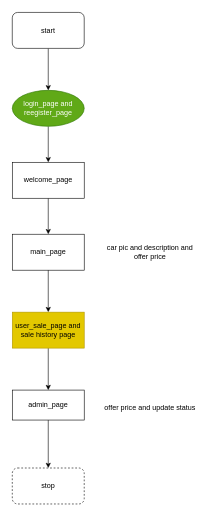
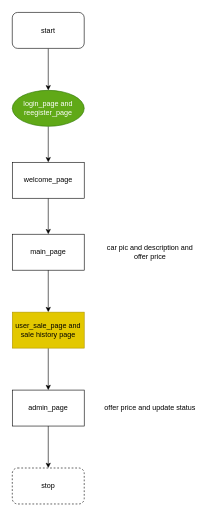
  <mxCell id="0" />
  <mxCell id="1" parent="0" />
  <mxCell id="2" value="" style="edgeStyle=none;html=1;" parent="1" source="3" target="5" edge="1"><mxGeometry relative="1" as="geometry" /></mxCell>
  <mxCell id="3" value="start" style="rounded=1;whiteSpace=wrap;html=1;" parent="1" vertex="1"><mxGeometry x="20" y="20" width="120" height="60" as="geometry" /></mxCell>
  <mxCell id="4" value="" style="edgeStyle=none;html=1;" parent="1" source="5" target="16" edge="1"><mxGeometry relative="1" as="geometry" /></mxCell>
  <mxCell id="5" value="login_page and reegister_page" style="ellipse;whiteSpace=wrap;html=1;fillColor=#60a917;fontColor=#ffffff;strokeColor=#2D7600;" parent="1" vertex="1"><mxGeometry x="20" y="150" width="120" height="60" as="geometry" /></mxCell>
  <mxCell id="6" value="" style="edgeStyle=none;html=1;" parent="1" target="10" edge="1"><mxGeometry relative="1" as="geometry"><mxPoint x="80" y="420" as="sourcePoint" /></mxGeometry></mxCell>
  <mxCell id="7" value="main_page" style="rounded=0;whiteSpace=wrap;html=1;" parent="1" vertex="1"><mxGeometry x="20" y="390" width="120" height="60" as="geometry" /></mxCell>
  <mxCell id="8" value="car pic and description and offer price" style="text;html=1;strokeColor=none;fillColor=none;align=center;verticalAlign=middle;whiteSpace=wrap;rounded=0;" parent="1" vertex="1"><mxGeometry x="165" y="405" width="170" height="30" as="geometry" /></mxCell>
  <mxCell id="9" value="" style="edgeStyle=none;html=1;" parent="1" source="10" target="12" edge="1"><mxGeometry relative="1" as="geometry" /></mxCell>
  <mxCell id="10" value="user_sale_page and sale history page" style="rounded=0;whiteSpace=wrap;html=1;fillColor=#e3c800;fontColor=#000000;strokeColor=#B09500;" parent="1" vertex="1"><mxGeometry x="20" y="520" width="120" height="60" as="geometry" /></mxCell>
  <mxCell id="11" value="" style="edgeStyle=none;html=1;" parent="1" source="12" target="14" edge="1"><mxGeometry relative="1" as="geometry" /></mxCell>
- <mxCell id="12" value="admin_page" style="rounded=0;whiteSpace=wrap;html=1;" parent="1" vertex="1"><mxGeometry x="20" y="650" width="120" height="50" as="geometry" /></mxCell>
+ <mxCell id="12" value="admin_page" style="rounded=0;whiteSpace=wrap;html=1;" parent="1" vertex="1"><mxGeometry x="20" y="650" width="120" height="60" as="geometry" /></mxCell>
  <mxCell id="13" value="offer price and update status" style="text;html=1;strokeColor=none;fillColor=none;align=center;verticalAlign=middle;whiteSpace=wrap;rounded=0;" parent="1" vertex="1"><mxGeometry x="165" y="665" width="170" height="30" as="geometry" /></mxCell>
  <mxCell id="14" value="stop" style="rounded=1;whiteSpace=wrap;html=1;dashed=1;" parent="1" vertex="1"><mxGeometry x="20" y="780" width="120" height="60" as="geometry" /></mxCell>
  <mxCell id="15" value="" style="edgeStyle=none;html=1;" parent="1" source="16" target="7" edge="1"><mxGeometry relative="1" as="geometry" /></mxCell>
  <mxCell id="16" value="welcome_page" style="rounded=0;whiteSpace=wrap;html=1;" parent="1" vertex="1"><mxGeometry x="20" y="270" width="120" height="60" as="geometry" /></mxCell>
